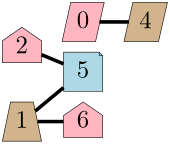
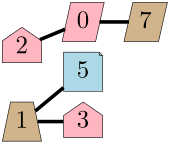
  graph {
    rankdir=LR
    splines=true
    node [color=black fillcolor=lightpink fixedsize=true fontname="Latin Modern Math" fontsize=42 penwidth=1 shape=parallelogram style=filled]
    edge [color=black penwidth=6 style=bold]
    0 [height=0.91667 width=0.91667]
-   4 [fillcolor=tan height=0.91667 width=0.91667]
-   3 [height=0.91667 shape=house width=0.91667 label=6]
+   4 [fillcolor=tan height=0.91667 width=0.91667 label=7]
+   3 [height=0.91667 shape=house width=0.91667]
    5 [fillcolor=lightblue height=0.91667 shape=note width=0.91667]
    1 [fillcolor=tan height=0.91667 shape=trapezium width=0.91667]
    2 [height=0.91667 shape=house width=0.91667]
    0 -- 4
    1 -- 3
    1 -- 5
-   2 -- 5
+   2 -- 0
  }
